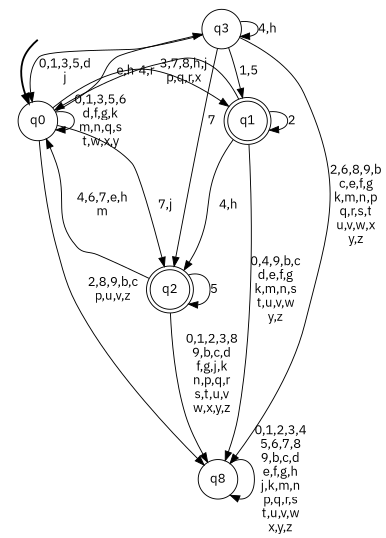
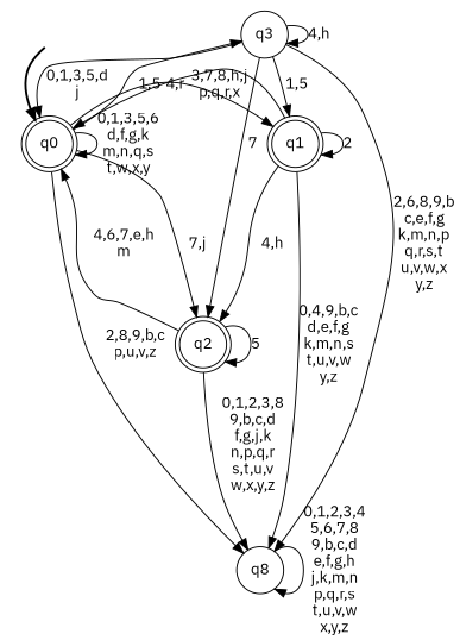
  digraph {
    fontname="IBM Plex Sans"
    rankdir=TB
    node [fontname="IBM Plex Sans" shape=doublecircle style="rounded,filled" color=black fillcolor=white]
    edge [fontname="IBM Plex Sans"]
    __start0 [height=0 shape=none style=invis width=0 color="" fillcolor=""]
-   n2 [label=q0 shape=circle]
+   n2 [label=q0]
    n3 [label=q1]
    n4 [label=q2]
    n5 [label=q3 shape=circle style=filled]
    n6 [label=q8 shape=circle style=filled]
    subgraph cluster_1 {
      nodesep=0.15
      ranksep=0.15
      style=invis
      __start0
      n2
    }
    __start0 -> n2 [penwidth=2]
    n2 -> n2 [label="0,1,3,5,6\nd,f,g,k\nm,n,q,s\nt,w,x,y"]
    n2 -> n3 [label="4,r"]
    n2 -> n4 [label="7,j"]
-   n2 -> n5 [label="e,h"]
+   n2 -> n5 [label="1,5"]
    n2 -> n6 [label="2,8,9,b,c\np,u,v,z"]
    n3 -> n2 [label="3,7,8,h,j\np,q,r,x"]
    n3 -> n3 [label=2]
    n3 -> n4 [label="4,h"]
    n3 -> n6 [label="0,4,9,b,c\nd,e,f,g\nk,m,n,s\nt,u,v,w\ny,z"]
    n4 -> n2 [label="4,6,7,e,h\nm"]
    n4 -> n4 [label=5]
    n4 -> n6 [label="0,1,2,3,8\n9,b,c,d\nf,g,j,k\nn,p,q,r\ns,t,u,v\nw,x,y,z"]
    n5 -> n2 [label="0,1,3,5,d\nj"]
    n5 -> n3 [label="1,5"]
    n5 -> n4 [label=7]
    n5 -> n5 [label="4,h"]
    n5 -> n6 [label="2,6,8,9,b\nc,e,f,g\nk,m,n,p\nq,r,s,t\nu,v,w,x\ny,z"]
    n6 -> n6 [label="0,1,2,3,4\n5,6,7,8\n9,b,c,d\ne,f,g,h\nj,k,m,n\np,q,r,s\nt,u,v,w\nx,y,z"]
  }
